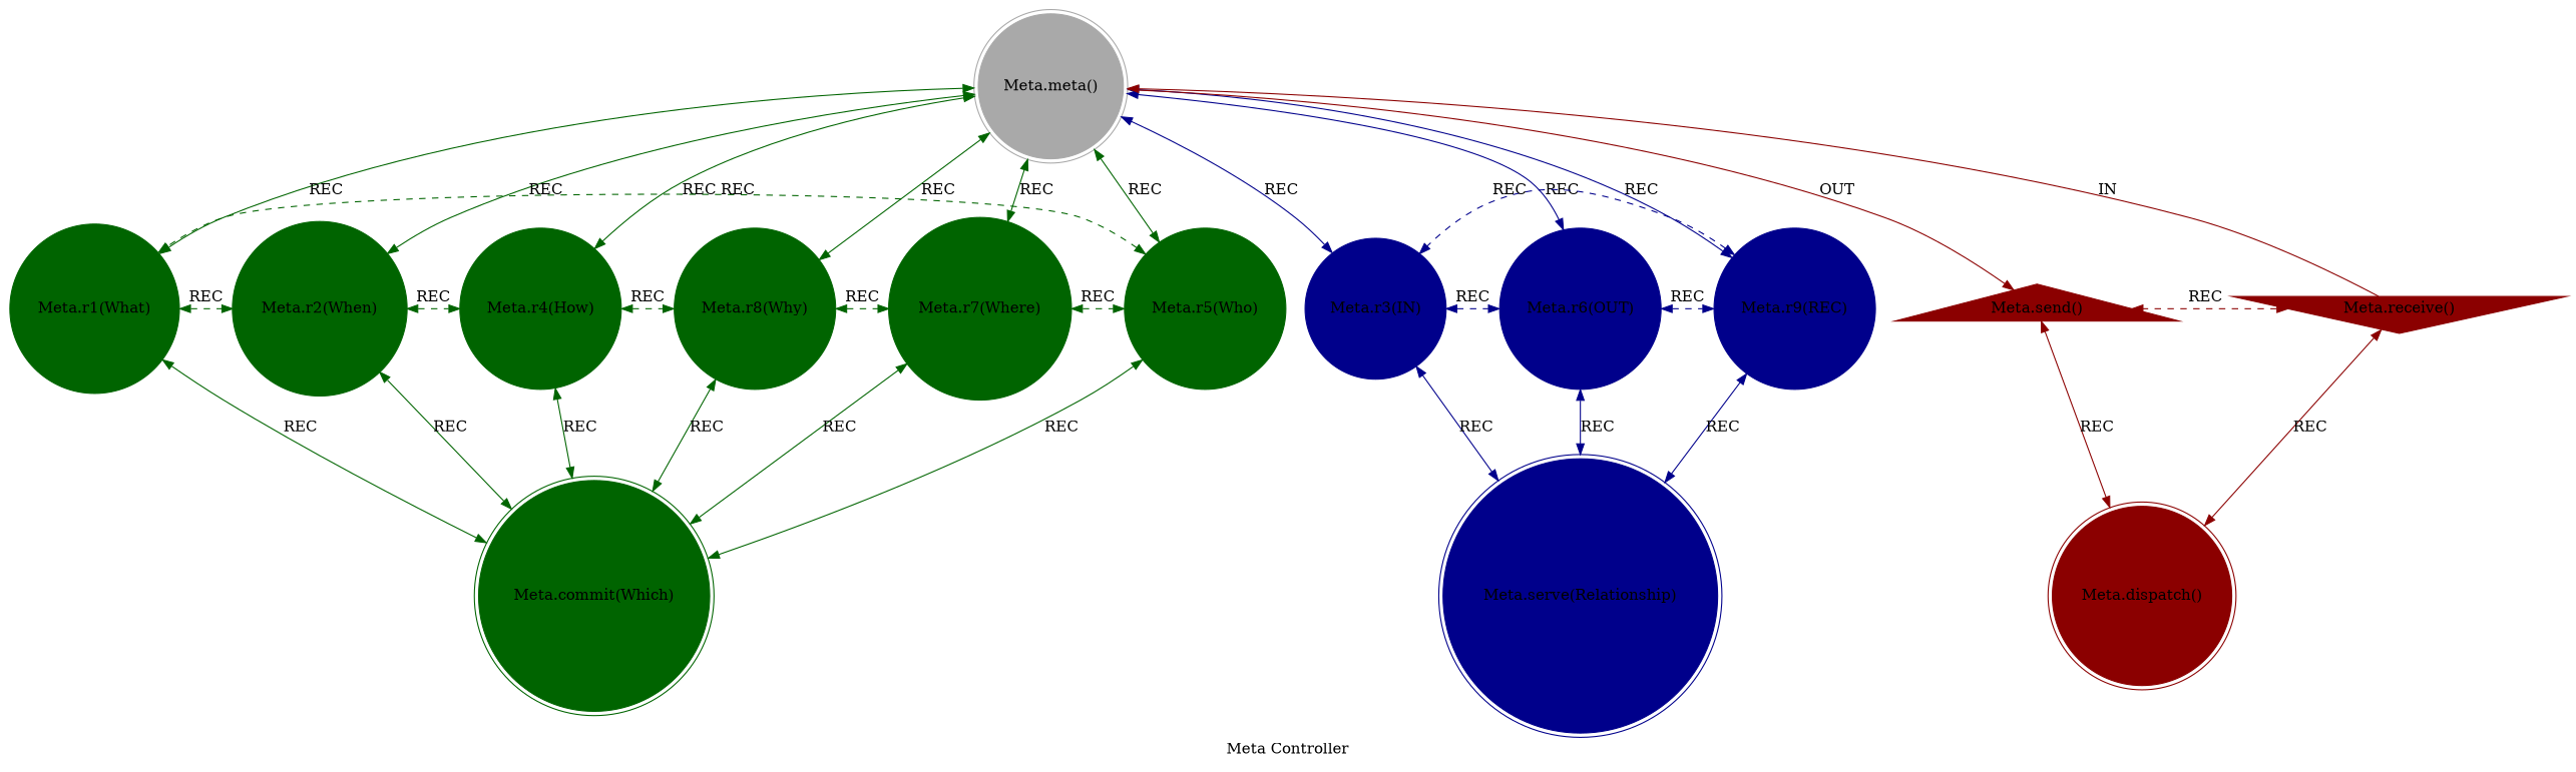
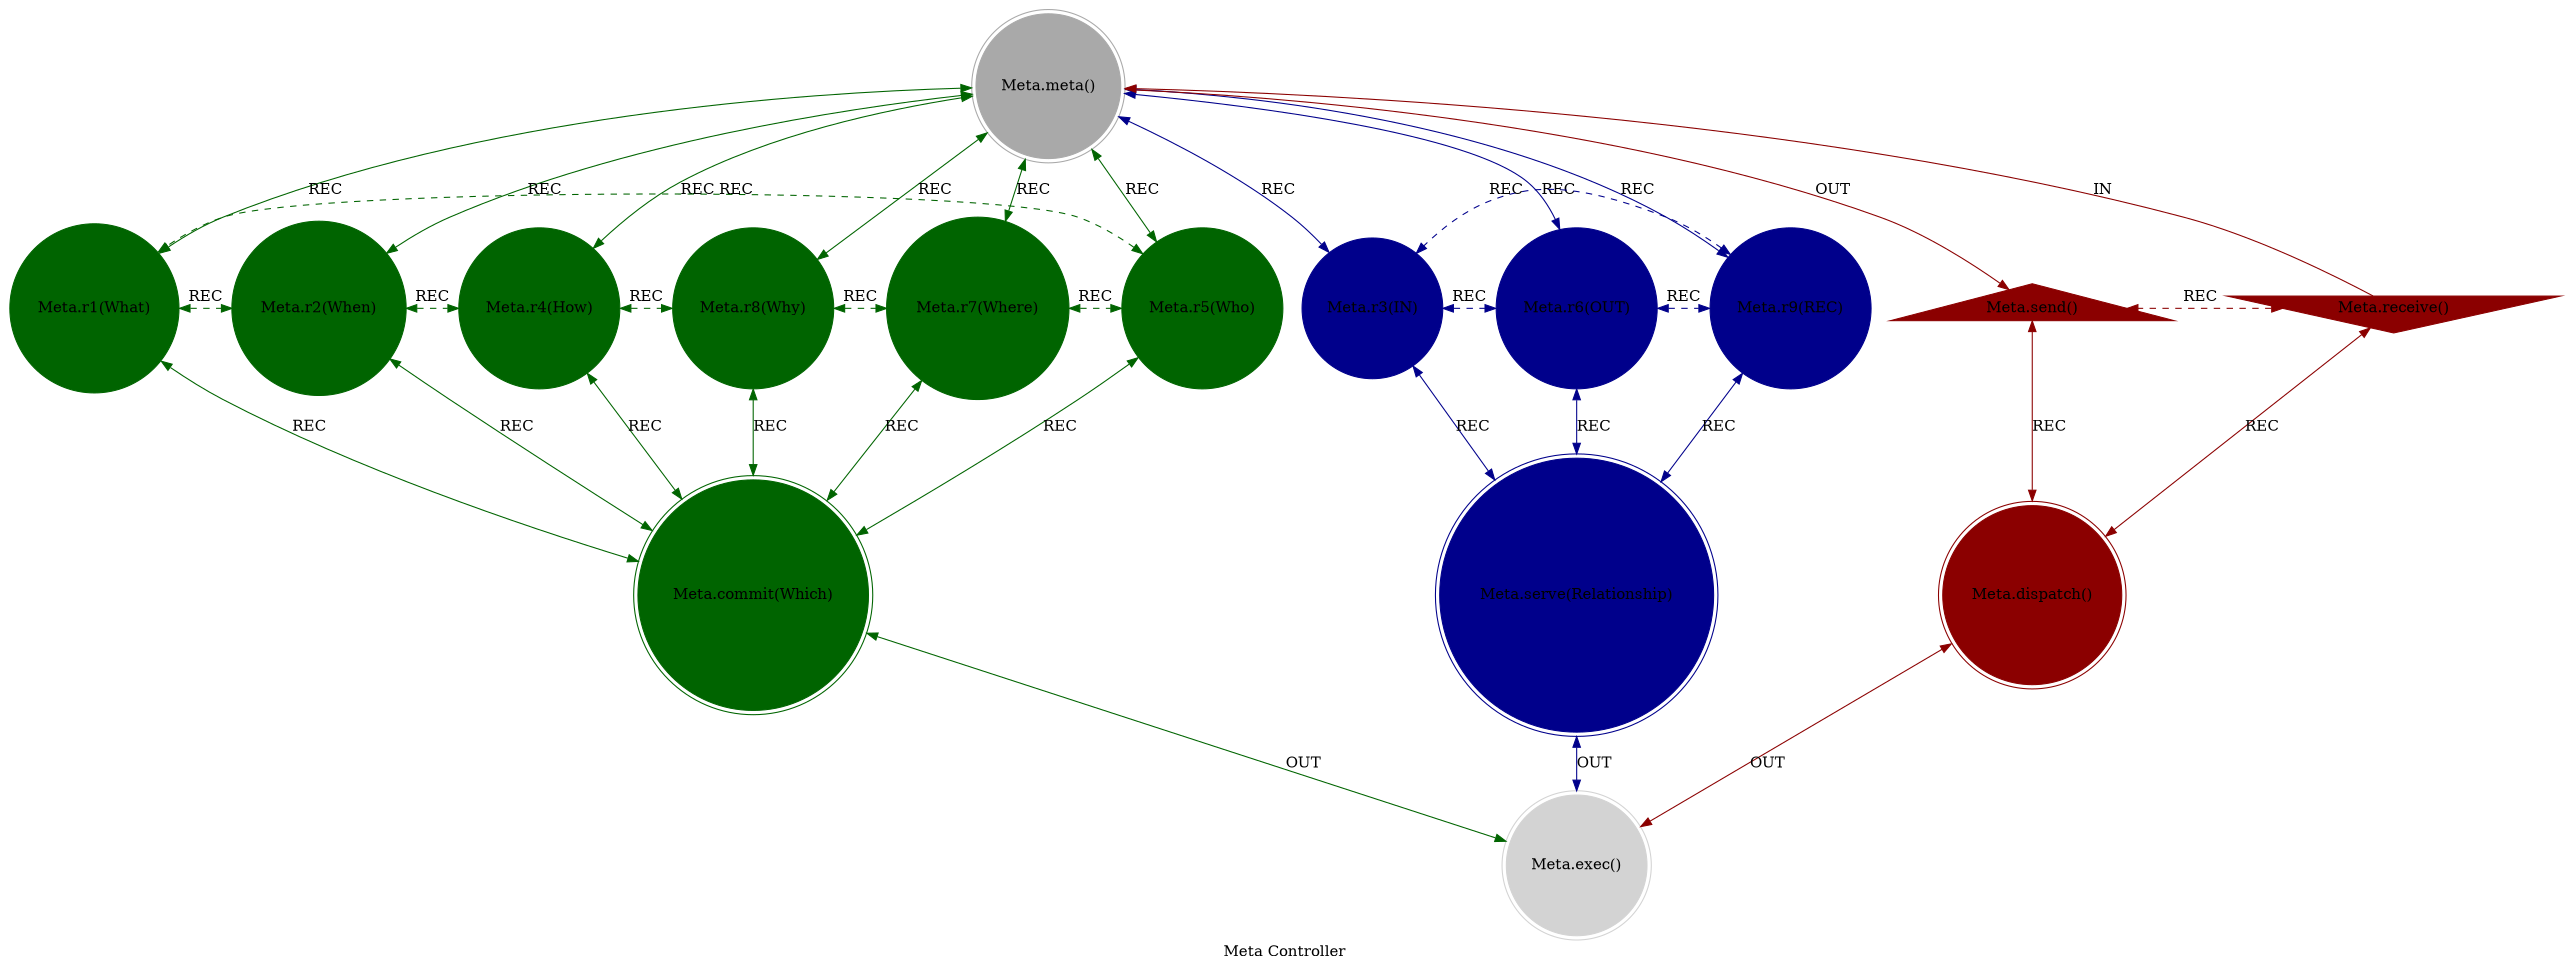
  strict digraph {
    color=lightgray
    label="Meta Controller"
    style=filled
    node [color=darkgreen shape=circle style=filled]
    edge [color=darkgreen dir=both]
    n1 [color=darkgray label="Meta.meta()" shape=doublecircle]
    n2 [label="Meta.r1(What)"]
    n3 [label="Meta.r2(When)"]
    n4 [label="Meta.r4(How)"]
    n5 [label="Meta.r8(Why)"]
    n6 [label="Meta.r7(Where)"]
    n7 [label="Meta.r5(Who)"]
    n8 [color=darkblue label="Meta.r3(IN)"]
    n9 [color=darkblue label="Meta.r6(OUT)"]
    n10 [color=darkblue label="Meta.r9(REC)"]
    n11 [color=darkred label="Meta.send()" shape=triangle]
    n12 [label="Meta.commit(Which)" shape=doublecircle]
    n13 [color=darkblue label="Meta.serve(Relationship)" shape=doublecircle]
    n14 [color=darkred label="Meta.receive()" shape=invtriangle]
    n15 [color=darkred label="Meta.dispatch()" shape=doublecircle]
+   n16 [color=lightgray label="Meta.exec()" shape=doublecircle]
    n1 -> n2 [label=REC]
    n1 -> n3 [label=REC]
    n1 -> n4 [label=REC]
    n1 -> n5 [label=REC]
    n1 -> n6 [label=REC]
    n1 -> n7 [label=REC]
    n1 -> n8 [color=darkblue label=REC]
    n1 -> n9 [color=darkblue label=REC]
    n1 -> n10 [color=darkblue label=REC]
    n1 -> n11 [color=darkred label=OUT dir=""]
    n2 -> n3 [constraint=false label=REC style=dashed]
    n2 -> n12 [label=REC]
    n3 -> n4 [constraint=false label=REC style=dashed]
    n3 -> n12 [label=REC]
    n4 -> n5 [constraint=false label=REC style=dashed]
    n4 -> n12 [label=REC]
    n5 -> n6 [constraint=false label=REC style=dashed]
    n5 -> n12 [label=REC]
    n6 -> n7 [constraint=false label=REC style=dashed]
    n6 -> n12 [label=REC]
    n7 -> n2 [constraint=false label=REC style=dashed]
    n7 -> n12 [label=REC]
    n8 -> n9 [color=darkblue constraint=false label=REC style=dashed]
    n8 -> n13 [color=darkblue label=REC]
    n9 -> n10 [color=darkblue constraint=false label=REC style=dashed]
    n9 -> n13 [color=darkblue label=REC]
    n10 -> n8 [color=darkblue constraint=false label=REC style=dashed]
    n10 -> n13 [color=darkblue label=REC]
    n11 -> n15 [color=darkred label=REC]
+   n12 -> n16 [label=OUT]
+   n13 -> n16 [color=darkblue label=OUT]
    n14 -> n1 [color=darkred constraint=false label=IN dir=""]
    n14 -> n11 [color=darkred constraint=false label=REC style=dashed]
    n14 -> n15 [color=darkred label=REC]
+   n15 -> n16 [color=darkred label=OUT]
  }
